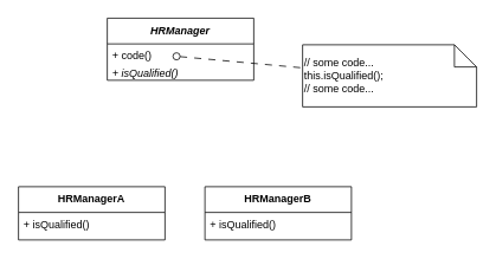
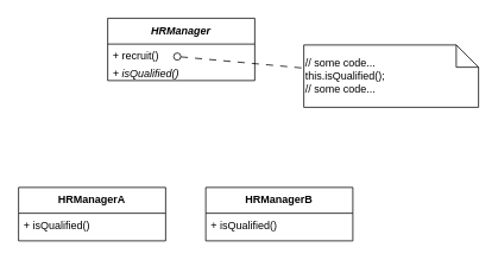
  <mxCell id="0" />
  <mxCell id="1" parent="0" />
  <mxCell id="2" value="HRManager" style="swimlane;fontStyle=3;align=center;verticalAlign=top;childLayout=stackLayout;horizontal=1;startSize=29;horizontalStack=0;resizeParent=1;resizeParentMax=0;resizeLast=0;collapsible=1;marginBottom=0;" vertex="1" parent="1"><mxGeometry x="120" y="20" width="165" height="70" as="geometry" /></mxCell>
- <mxCell id="3" value="+ code()" style="text;strokeColor=none;fillColor=none;align=left;verticalAlign=top;spacingLeft=4;spacingRight=4;overflow=hidden;rotatable=0;points=[[0,0.5],[1,0.5]];portConstraint=eastwest;" vertex="1" parent="2"><mxGeometry y="29" width="165" height="20" as="geometry" /></mxCell>
+ <mxCell id="3" value="+ recruit()" style="text;strokeColor=none;fillColor=none;align=left;verticalAlign=top;spacingLeft=4;spacingRight=4;overflow=hidden;rotatable=0;points=[[0,0.5],[1,0.5]];portConstraint=eastwest;" vertex="1" parent="2"><mxGeometry y="29" width="165" height="20" as="geometry" /></mxCell>
  <mxCell id="4" value="+ isQualified()" style="text;strokeColor=none;fillColor=none;align=left;verticalAlign=top;spacingLeft=4;spacingRight=4;overflow=hidden;rotatable=0;points=[[0,0.5],[1,0.5]];portConstraint=eastwest;fontStyle=2" vertex="1" parent="2"><mxGeometry y="49" width="165" height="21" as="geometry" /></mxCell>
  <mxCell id="5" value="HRManagerA" style="swimlane;fontStyle=1;align=center;verticalAlign=top;childLayout=stackLayout;horizontal=1;startSize=29;horizontalStack=0;resizeParent=1;resizeParentMax=0;resizeLast=0;collapsible=1;marginBottom=0;" vertex="1" parent="1"><mxGeometry x="20" y="210" width="165" height="60" as="geometry" /></mxCell>
  <mxCell id="6" value="+ isQualified()" style="text;strokeColor=none;fillColor=none;align=left;verticalAlign=top;spacingLeft=4;spacingRight=4;overflow=hidden;rotatable=0;points=[[0,0.5],[1,0.5]];portConstraint=eastwest;fontStyle=0" vertex="1" parent="5"><mxGeometry y="29" width="165" height="31" as="geometry" /></mxCell>
  <mxCell id="7" value="" style="html=1;verticalAlign=bottom;labelBackgroundColor=none;startArrow=oval;startFill=0;startSize=8;endArrow=none;rounded=0;dashed=1;dashPattern=8 8;exitX=0.6;exitY=0.65;exitDx=0;exitDy=0;exitPerimeter=0;" edge="1" parent="1" target="8"><mxGeometry x="-0.055" y="19" relative="1" as="geometry"><mxPoint x="198" y="63" as="sourcePoint" /><mxPoint x="332" y="75" as="targetPoint" /><mxPoint x="-1" as="offset" /></mxGeometry></mxCell>
  <mxCell id="8" value="&lt;div style=&quot;border-color: var(--border-color);&quot;&gt;// some code...&lt;br style=&quot;border-color: var(--border-color);&quot;&gt;&lt;/div&gt;&lt;div style=&quot;border-color: var(--border-color);&quot;&gt;this.isQualified();&lt;br&gt;&lt;/div&gt;&lt;div style=&quot;border-color: var(--border-color);&quot;&gt;// some code...&lt;/div&gt;" style="shape=note2;boundedLbl=1;whiteSpace=wrap;html=1;size=25;verticalAlign=middle;align=left;labelPosition=center;verticalLabelPosition=middle;" vertex="1" parent="1"><mxGeometry x="340" y="50" width="196" height="70" as="geometry" /></mxCell>
  <mxCell id="9" value="HRManagerB" style="swimlane;fontStyle=1;align=center;verticalAlign=top;childLayout=stackLayout;horizontal=1;startSize=29;horizontalStack=0;resizeParent=1;resizeParentMax=0;resizeLast=0;collapsible=1;marginBottom=0;" vertex="1" parent="1"><mxGeometry x="230" y="210" width="165" height="60" as="geometry" /></mxCell>
  <mxCell id="10" value="+ isQualified()" style="text;strokeColor=none;fillColor=none;align=left;verticalAlign=top;spacingLeft=4;spacingRight=4;overflow=hidden;rotatable=0;points=[[0,0.5],[1,0.5]];portConstraint=eastwest;fontStyle=0" vertex="1" parent="9"><mxGeometry y="29" width="165" height="31" as="geometry" /></mxCell>
